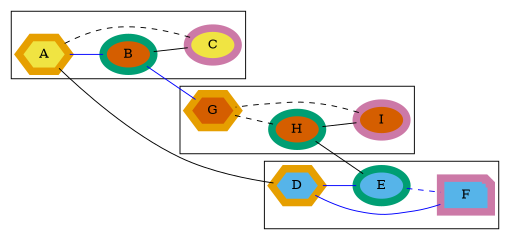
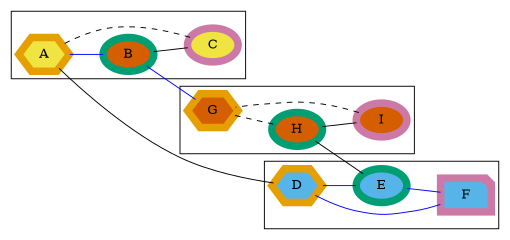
  graph {
    rankdir=LR
    node [color="#E69F00" fillcolor="#D55E00" penwidth=8 shape=ellipse style=filled]
    edge [color=black style=solid]
    A [fillcolor="#F0E442" shape=hexagon]
    B [color="#009E73"]
    C [color="#CC79A7" fillcolor="#F0E442"]
    D [fillcolor="#56B4E9" shape=hexagon]
    E [color="#009E73" fillcolor="#56B4E9"]
    F [color="#CC79A7" fillcolor="#56B4E9" shape=note]
    G [shape=hexagon]
    H [color="#009E73"]
    I [color="#CC79A7"]
    subgraph cluster_1 {
      A
      B
      C
    }
    subgraph cluster_2 {
      D
      E
      F
    }
    subgraph cluster_3 {
      G
      H
      I
    }
    A -- B [color=blue]
    A -- D
    B -- C
    B -- G [color=blue]
    C -- A [style=dashed]
    D -- E [color=blue]
-   E -- F [color=blue style=dashed]
+   E -- F [color=blue]
    F -- D [color=blue]
    G -- H [style=dashed]
    H -- E
    H -- I
    I -- G [style=dashed]
  }
